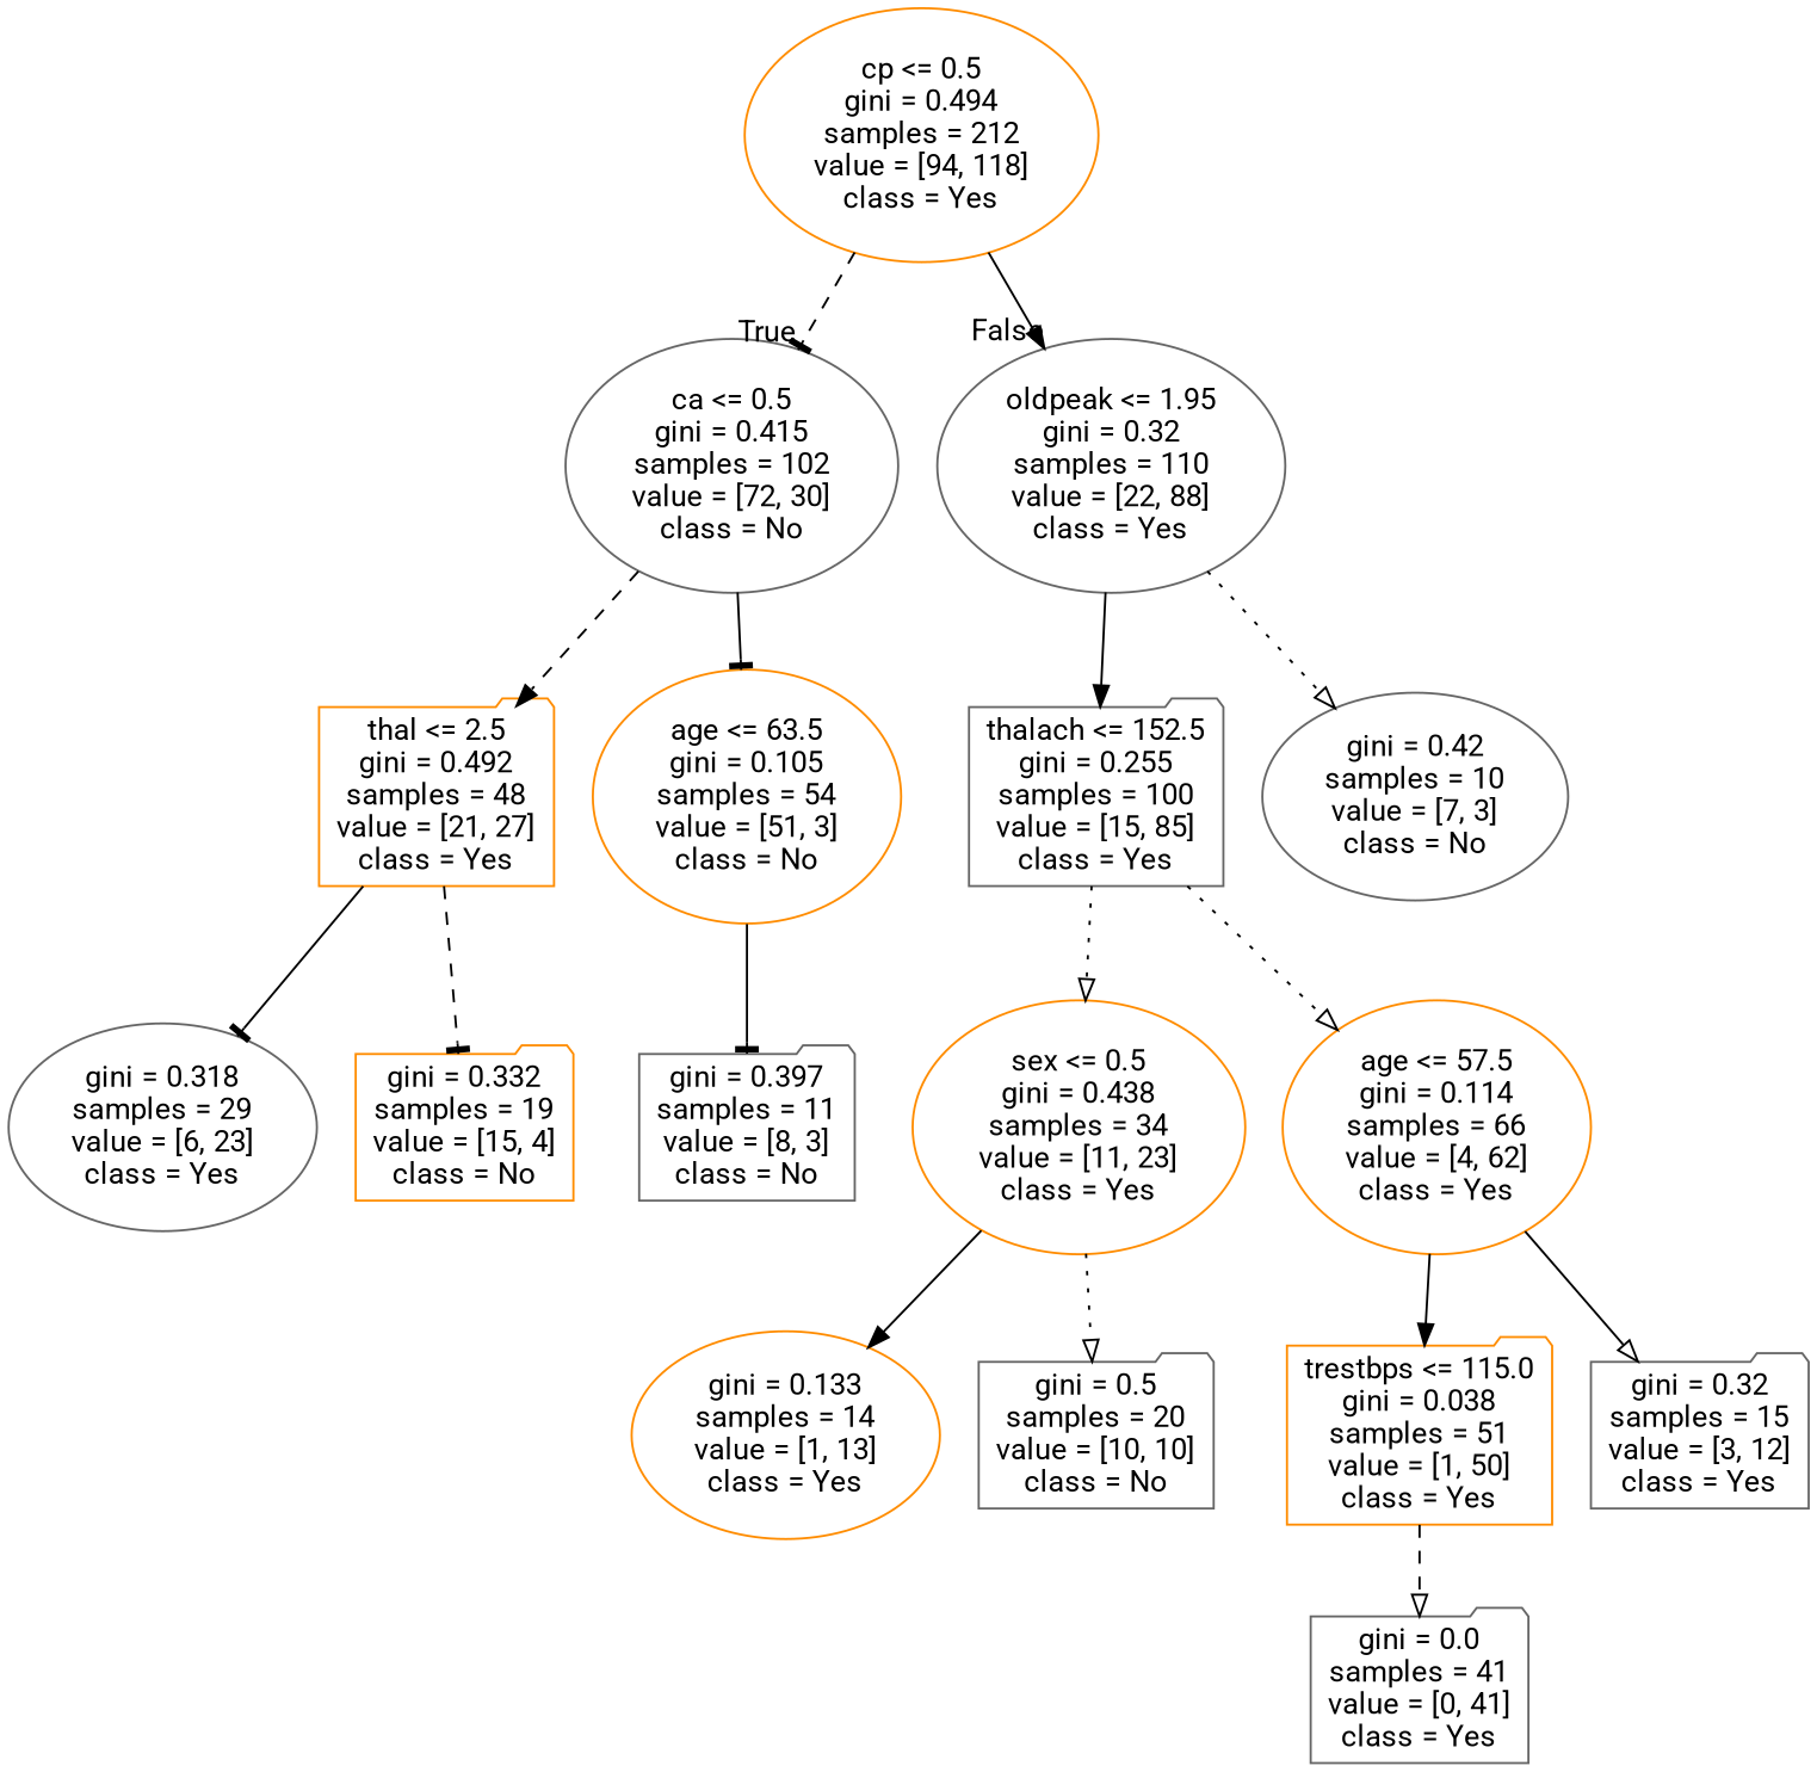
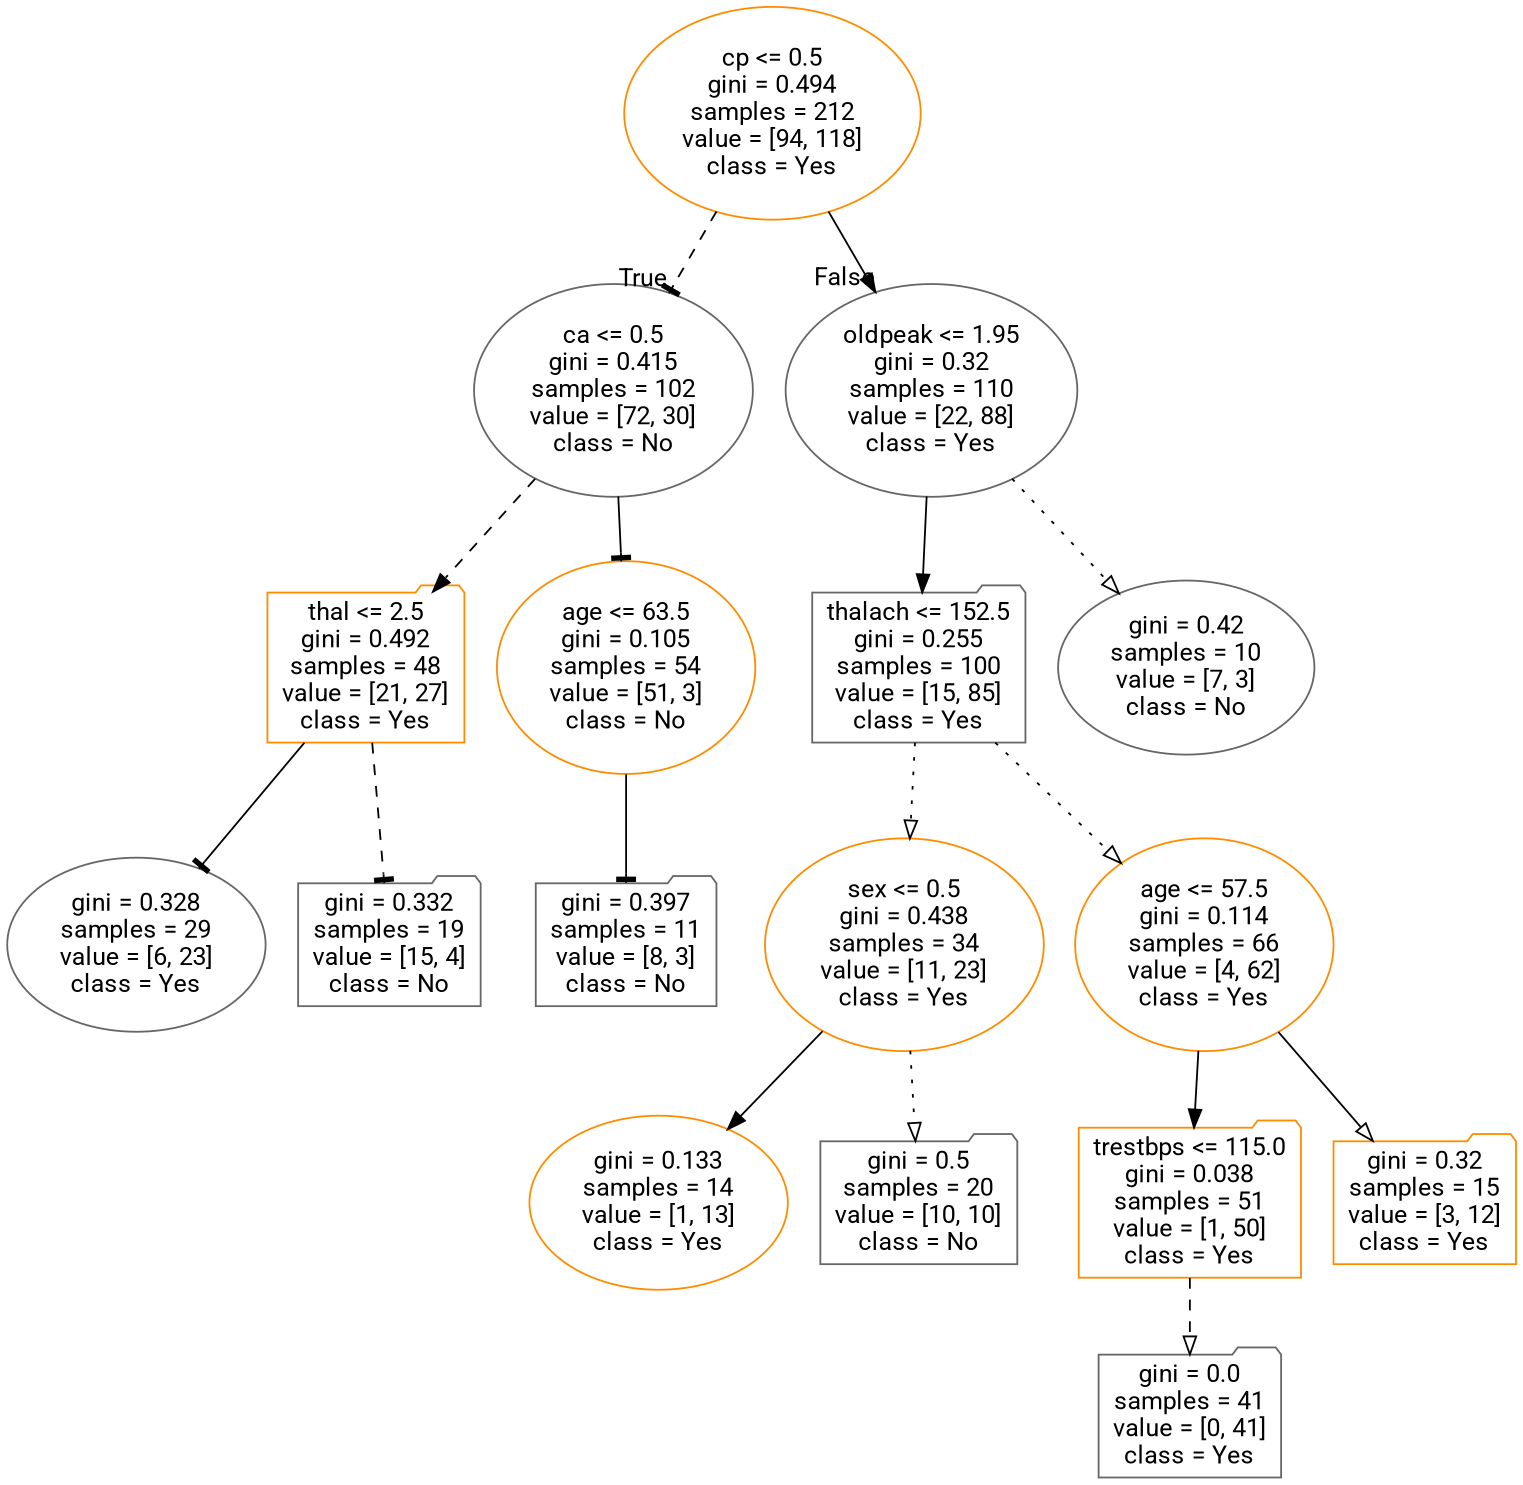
  digraph {
    fontname=Roboto
    node [color=gray40 fontname=Roboto shape=ellipse]
    edge [arrowhead=onormal fontname=Roboto style=solid]
    n1 [color=darkorange label="cp <= 0.5\ngini = 0.494\nsamples = 212\nvalue = [94, 118]\nclass = Yes"]
    n2 [label="ca <= 0.5\ngini = 0.415\nsamples = 102\nvalue = [72, 30]\nclass = No"]
    n3 [label="oldpeak <= 1.95\ngini = 0.32\nsamples = 110\nvalue = [22, 88]\nclass = Yes"]
    n4 [color=darkorange label="thal <= 2.5\ngini = 0.492\nsamples = 48\nvalue = [21, 27]\nclass = Yes" shape=folder]
    n5 [color=darkorange label="age <= 63.5\ngini = 0.105\nsamples = 54\nvalue = [51, 3]\nclass = No"]
    n6 [label="thalach <= 152.5\ngini = 0.255\nsamples = 100\nvalue = [15, 85]\nclass = Yes" shape=folder]
    n7 [label="gini = 0.42\nsamples = 10\nvalue = [7, 3]\nclass = No"]
-   n8 [label="gini = 0.318\nsamples = 29\nvalue = [6, 23]\nclass = Yes"]
-   n9 [color=darkorange label="gini = 0.332\nsamples = 19\nvalue = [15, 4]\nclass = No" shape=folder]
+   n8 [label="gini = 0.328\nsamples = 29\nvalue = [6, 23]\nclass = Yes"]
+   n9 [label="gini = 0.332\nsamples = 19\nvalue = [15, 4]\nclass = No" shape=folder]
    n10 [label="gini = 0.397\nsamples = 11\nvalue = [8, 3]\nclass = No" shape=folder]
    n11 [color=darkorange label="sex <= 0.5\ngini = 0.438\nsamples = 34\nvalue = [11, 23]\nclass = Yes"]
    n12 [color=darkorange label="age <= 57.5\ngini = 0.114\nsamples = 66\nvalue = [4, 62]\nclass = Yes"]
    n13 [color=darkorange label="gini = 0.133\nsamples = 14\nvalue = [1, 13]\nclass = Yes"]
    n14 [label="gini = 0.5\nsamples = 20\nvalue = [10, 10]\nclass = No" shape=folder]
    n15 [color=darkorange label="trestbps <= 115.0\ngini = 0.038\nsamples = 51\nvalue = [1, 50]\nclass = Yes" shape=folder]
-   n16 [label="gini = 0.32\nsamples = 15\nvalue = [3, 12]\nclass = Yes" shape=folder]
+   n16 [color=darkorange label="gini = 0.32\nsamples = 15\nvalue = [3, 12]\nclass = Yes" shape=folder]
    n17 [label="gini = 0.0\nsamples = 41\nvalue = [0, 41]\nclass = Yes" shape=folder]
    n1 -> n2 [arrowhead=tee headlabel=True labelangle=45 labeldistance=2.5 style=dashed]
    n1 -> n3 [arrowhead=normal headlabel=False labelangle=-45 labeldistance=2.5]
    n2 -> n4 [arrowhead=normal style=dashed]
    n2 -> n5 [arrowhead=tee]
    n3 -> n6 [arrowhead=normal]
    n3 -> n7 [style=dotted]
    n4 -> n8 [arrowhead=tee]
    n4 -> n9 [arrowhead=tee style=dashed]
    n5 -> n10 [arrowhead=tee]
    n6 -> n11 [style=dotted]
    n6 -> n12 [style=dotted]
    n11 -> n13 [arrowhead=normal]
    n11 -> n14 [style=dotted]
    n12 -> n15 [arrowhead=normal]
    n12 -> n16
    n15 -> n17 [style=dashed]
  }
